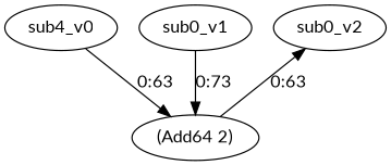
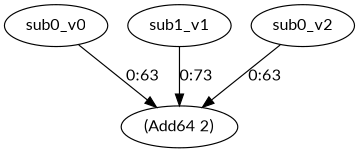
  digraph {
    fontname=Lato
    newrank=true
    node [color=black fontname=Lato]
    edge [color=black fontname=Lato]
-   n1 [label=sub4_v0]
-   n2 [label=sub0_v1]
+   n1 [label=sub0_v0]
+   n2 [label=sub1_v1]
    n3 [label=sub0_v2]
    n4 [label="(Add64 2)"]
    subgraph sub_1 {
      rank=same
      n1
      n2
      n3
    }
    n1 -> n4 [label="0:63"]
    n2 -> n4 [label="0:73"]
-   n4 -> n3 [label="0:63"]
+   n3 -> n4 [label="0:63"]
  }
